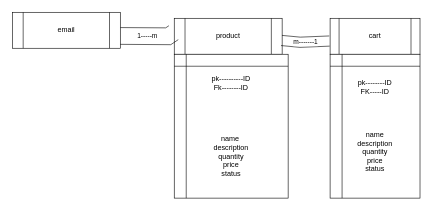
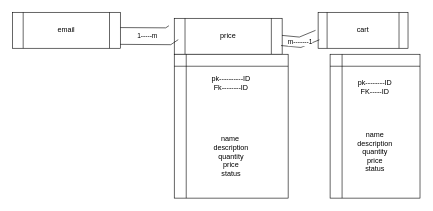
  <mxCell id="0" />
  <mxCell id="1" parent="0" />
  <mxCell id="2" value="email" style="shape=process;whiteSpace=wrap;html=1;backgroundOutline=1;" vertex="1" parent="1"><mxGeometry x="20" y="20" width="180" height="60" as="geometry" /></mxCell>
- <mxCell id="3" value="product" style="shape=process;whiteSpace=wrap;html=1;backgroundOutline=1;" vertex="1" parent="1"><mxGeometry x="290" y="30" width="180" height="60" as="geometry" /></mxCell>
- <mxCell id="4" value="cart" style="shape=process;whiteSpace=wrap;html=1;backgroundOutline=1;" vertex="1" parent="1"><mxGeometry x="550" y="30" width="150" height="60" as="geometry" /></mxCell>
+ <mxCell id="3" value="price" style="shape=process;whiteSpace=wrap;html=1;backgroundOutline=1;" vertex="1" parent="1"><mxGeometry x="290" y="30" width="180" height="60" as="geometry" /></mxCell>
+ <mxCell id="4" value="cart" style="shape=process;whiteSpace=wrap;html=1;backgroundOutline=1;" vertex="1" parent="1"><mxGeometry x="530" y="20" width="150" height="60" as="geometry" /></mxCell>
  <mxCell id="5" value="1-----m" style="shape=link;html=1;rounded=0;entryX=-0.006;entryY=0.4;entryDx=0;entryDy=0;entryPerimeter=0;width=28;" edge="1" parent="1" target="3"><mxGeometry width="100" relative="1" as="geometry"><mxPoint x="200" y="59.5" as="sourcePoint" /><mxPoint x="300" y="59.5" as="targetPoint" /><Array as="points"><mxPoint x="280" y="60" /></Array></mxGeometry></mxCell>
  <mxCell id="6" value="m-------1" style="shape=link;html=1;rounded=0;exitX=0.994;exitY=0.617;exitDx=0;exitDy=0;exitPerimeter=0;width=17;entryX=-0.007;entryY=0.633;entryDx=0;entryDy=0;entryPerimeter=0;" edge="1" parent="1" source="3" target="4"><mxGeometry width="100" relative="1" as="geometry"><mxPoint x="470" y="80" as="sourcePoint" /><mxPoint x="530" y="67" as="targetPoint" /><Array as="points"><mxPoint x="500" y="70" /></Array></mxGeometry></mxCell>
  <mxCell id="7" value="pk----------ID&lt;br&gt;Fk--------ID&lt;br&gt;&lt;br&gt;&lt;br&gt;&lt;br&gt;&lt;br&gt;&lt;br&gt;name&amp;nbsp;&lt;br&gt;description&lt;br&gt;quantity&lt;br&gt;price&lt;br&gt;status" style="shape=internalStorage;whiteSpace=wrap;html=1;backgroundOutline=1;" vertex="1" parent="1"><mxGeometry x="290" y="90" width="190" height="240" as="geometry" /></mxCell>
  <mxCell id="8" value="pk--------ID&lt;br&gt;FK-----ID&lt;br&gt;&lt;br&gt;&lt;br&gt;&lt;br&gt;&lt;br&gt;name&lt;br&gt;description&lt;br&gt;quantity&lt;br&gt;price&lt;br&gt;status" style="shape=internalStorage;whiteSpace=wrap;html=1;backgroundOutline=1;" vertex="1" parent="1"><mxGeometry x="550" y="90" width="150" height="240" as="geometry" /></mxCell>
